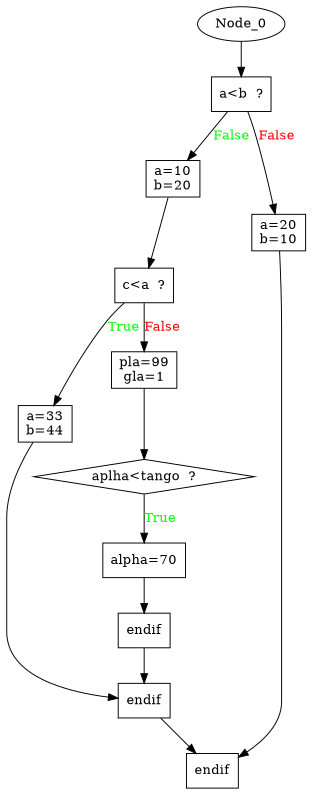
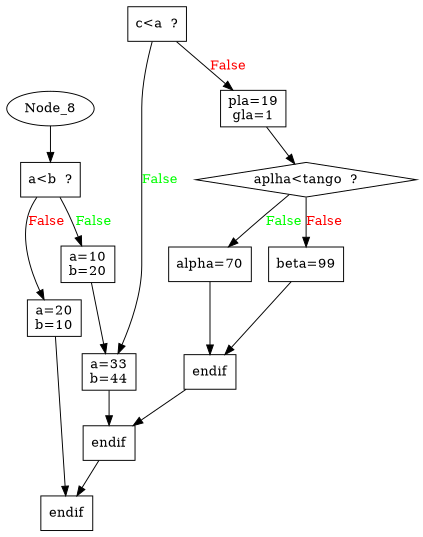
  digraph {
    fontname="DejaVu Serif"
    node [fontname="DejaVu Serif" shape=box]
    edge [fontname="DejaVu Serif"]
    n1 [label="a<b  ?"]
    n2 [label="a=10\nb=20"]
    n3 [label="a=20\nb=10"]
    n4 [label="c<a  ?"]
    n5 [label=endif]
    n6 [label="a=33\nb=44"]
-   n7 [label="pla=99\ngla=1"]
+   n7 [label="pla=19\ngla=1"]
    n8 [label=endif]
    n9 [label="aplha<tango  ?" shape=diamond]
    n10 [label="alpha=70"]
+   n11 [label="beta=99"]
    n12 [label=endif]
-   Node_0 [shape=""]
+   Node_0 [label=Node_8 shape=""]
    n1 -> n2 [fontcolor=GREEN label=False]
    n1 -> n3 [fontcolor=RED label=False]
-   n2 -> n4
+   n2 -> n6
    n3 -> n5
-   n4 -> n6 [fontcolor=GREEN label=True]
+   n4 -> n6 [fontcolor=GREEN label=False]
    n4 -> n7 [fontcolor=RED label=False]
    n6 -> n8
    n7 -> n9
    n8 -> n5
-   n9 -> n10 [fontcolor=GREEN label=True]
+   n9 -> n10 [fontcolor=GREEN label=False]
+   n9 -> n11 [fontcolor=RED label=False]
    n10 -> n12
+   n11 -> n12
    n12 -> n8
    Node_0 -> n1
  }
